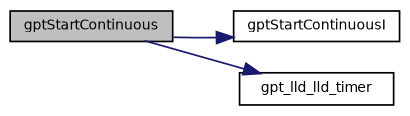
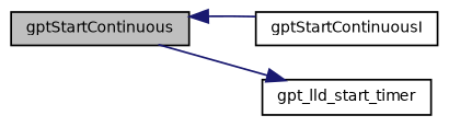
  digraph {
    rankdir=LR
    node [color=black fontname=Helvetica fontsize=8 shape=record]
    edge [color=midnightblue fontname=Helvetica fontsize=8 labelfontname=Helvetica labelfontsize=8 style=solid]
    n1 [fillcolor=grey75 fontcolor=black height=0.2 label=gptStartContinuous style=filled width=0.4]
    n2 [height=0.2 label=gptStartContinuousI width=0.4]
-   n3 [height=0.2 label=gpt_lld_lld_timer width=0.4]
-   n1 -> n2
+   n3 [height=0.2 label=gpt_lld_start_timer width=0.4]
+   n2 -> n1
    n1 -> n3
  }
